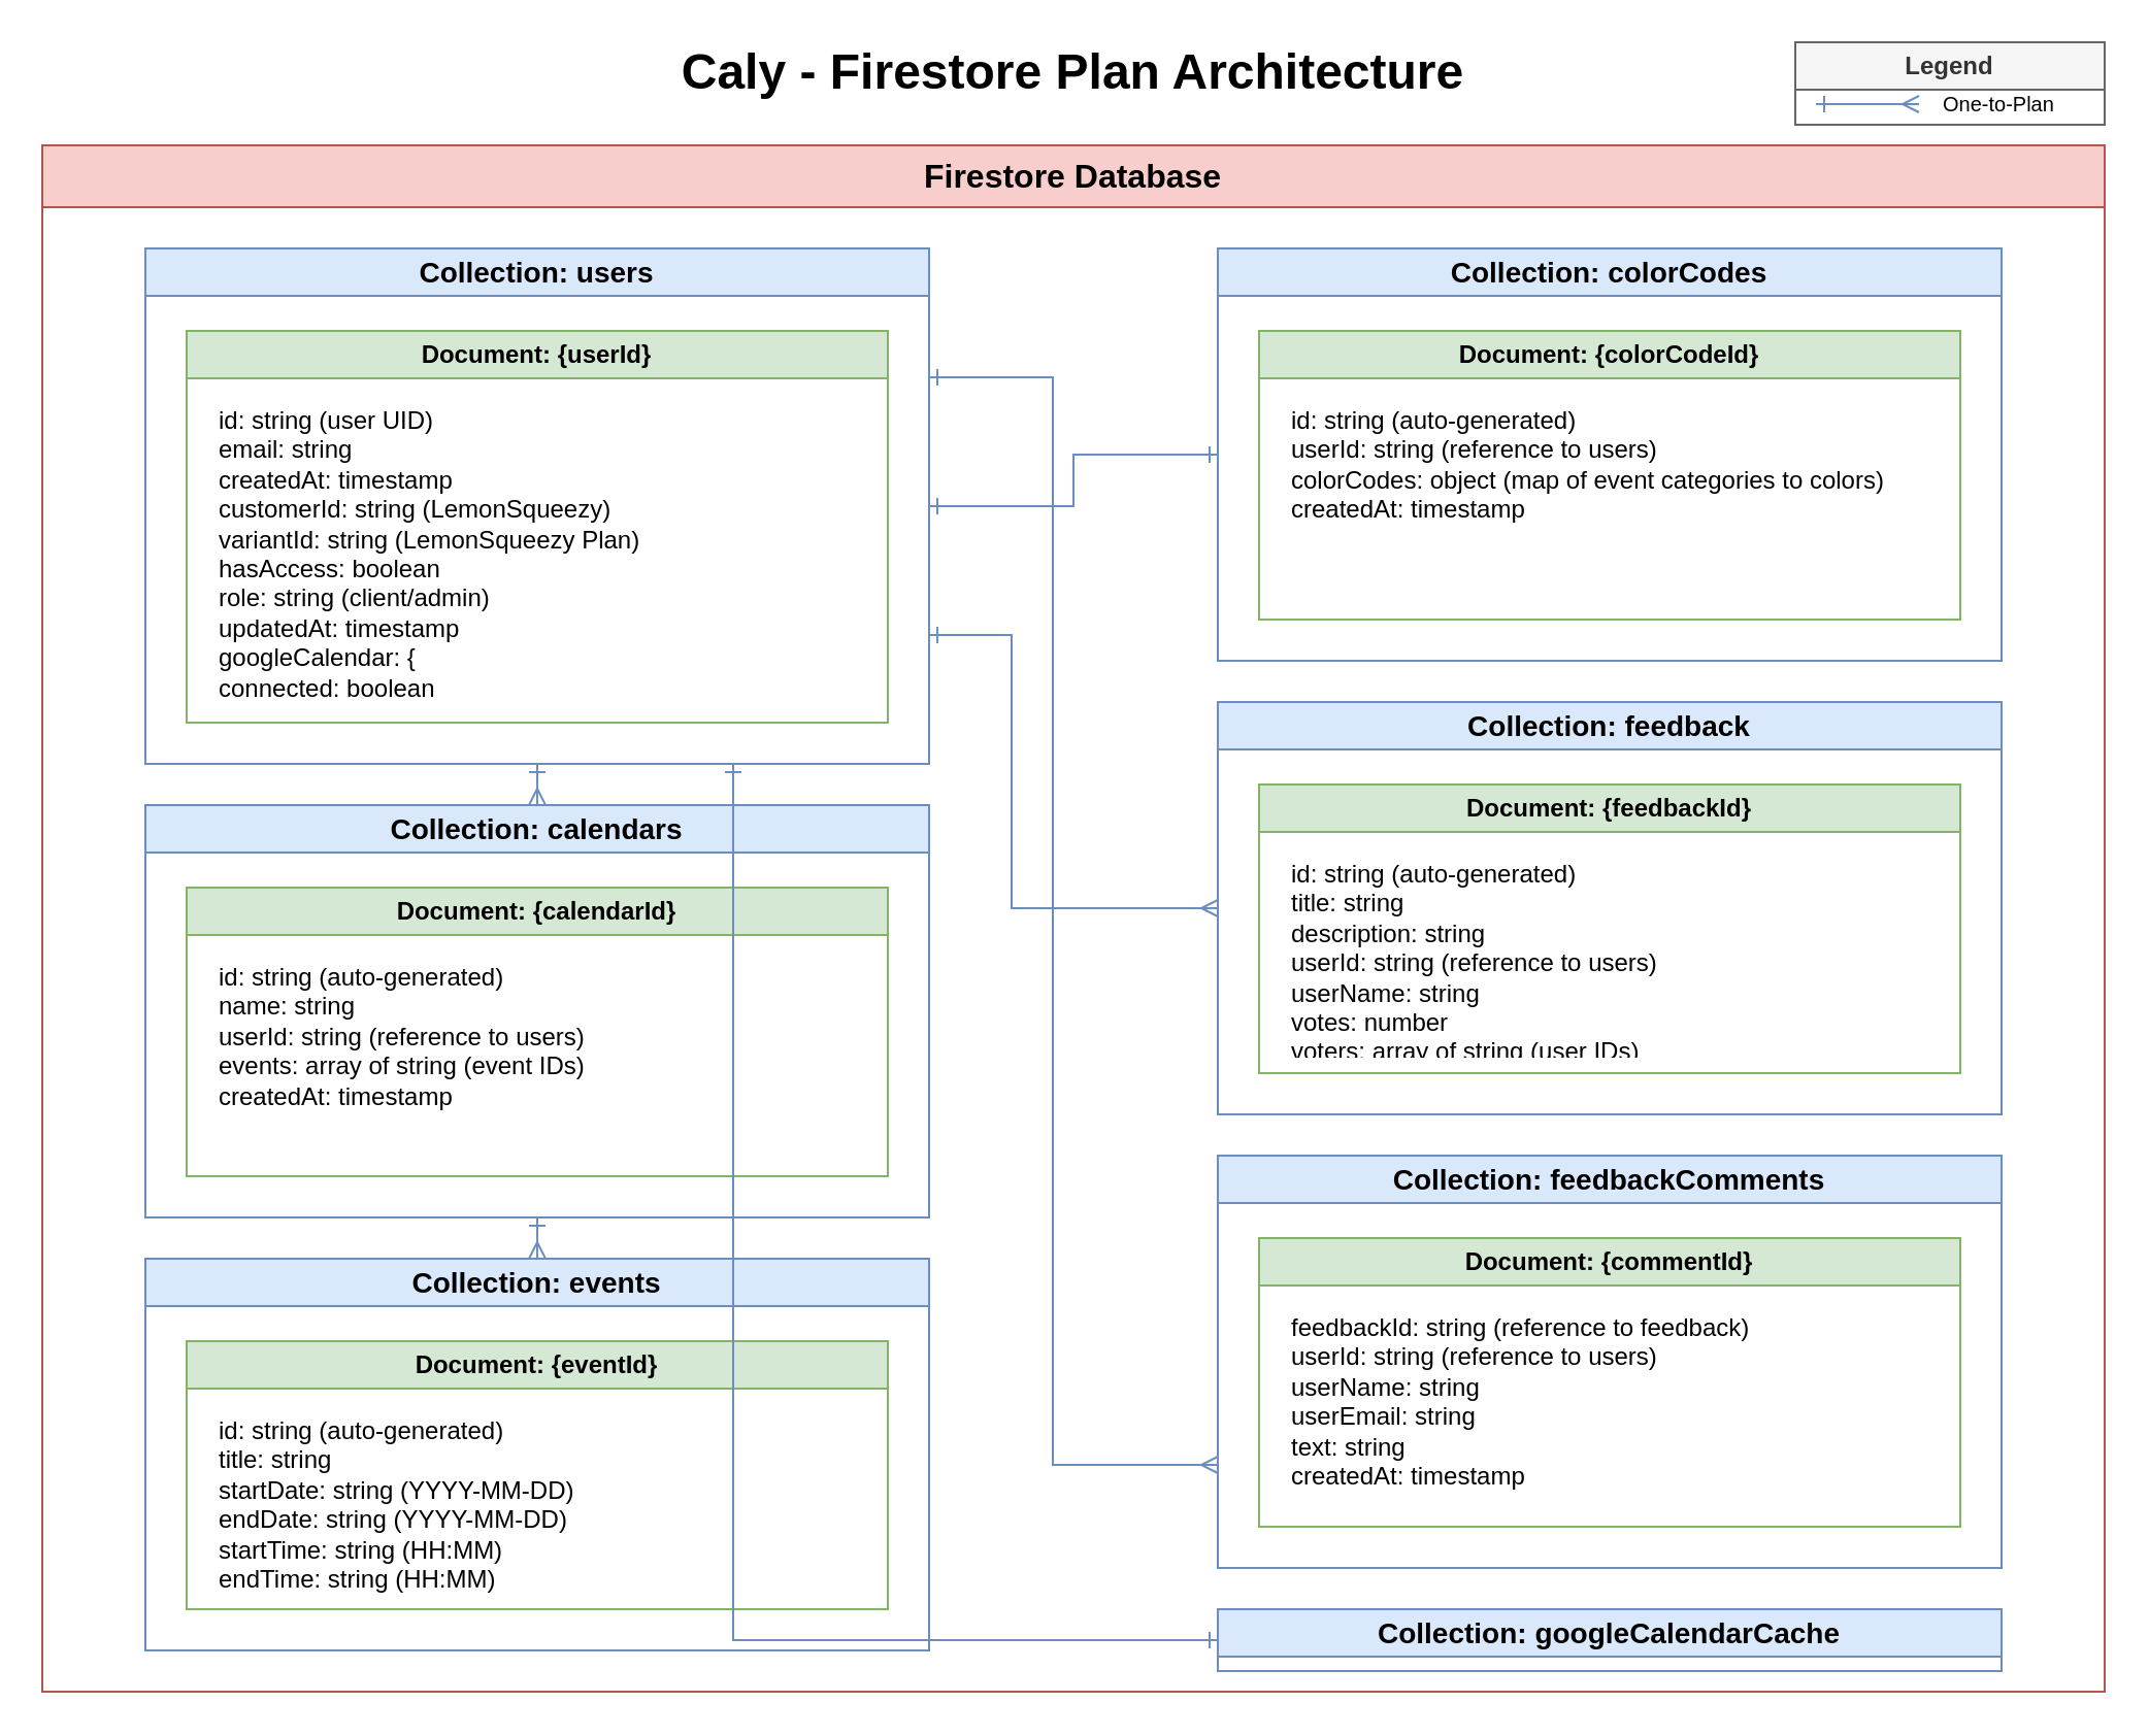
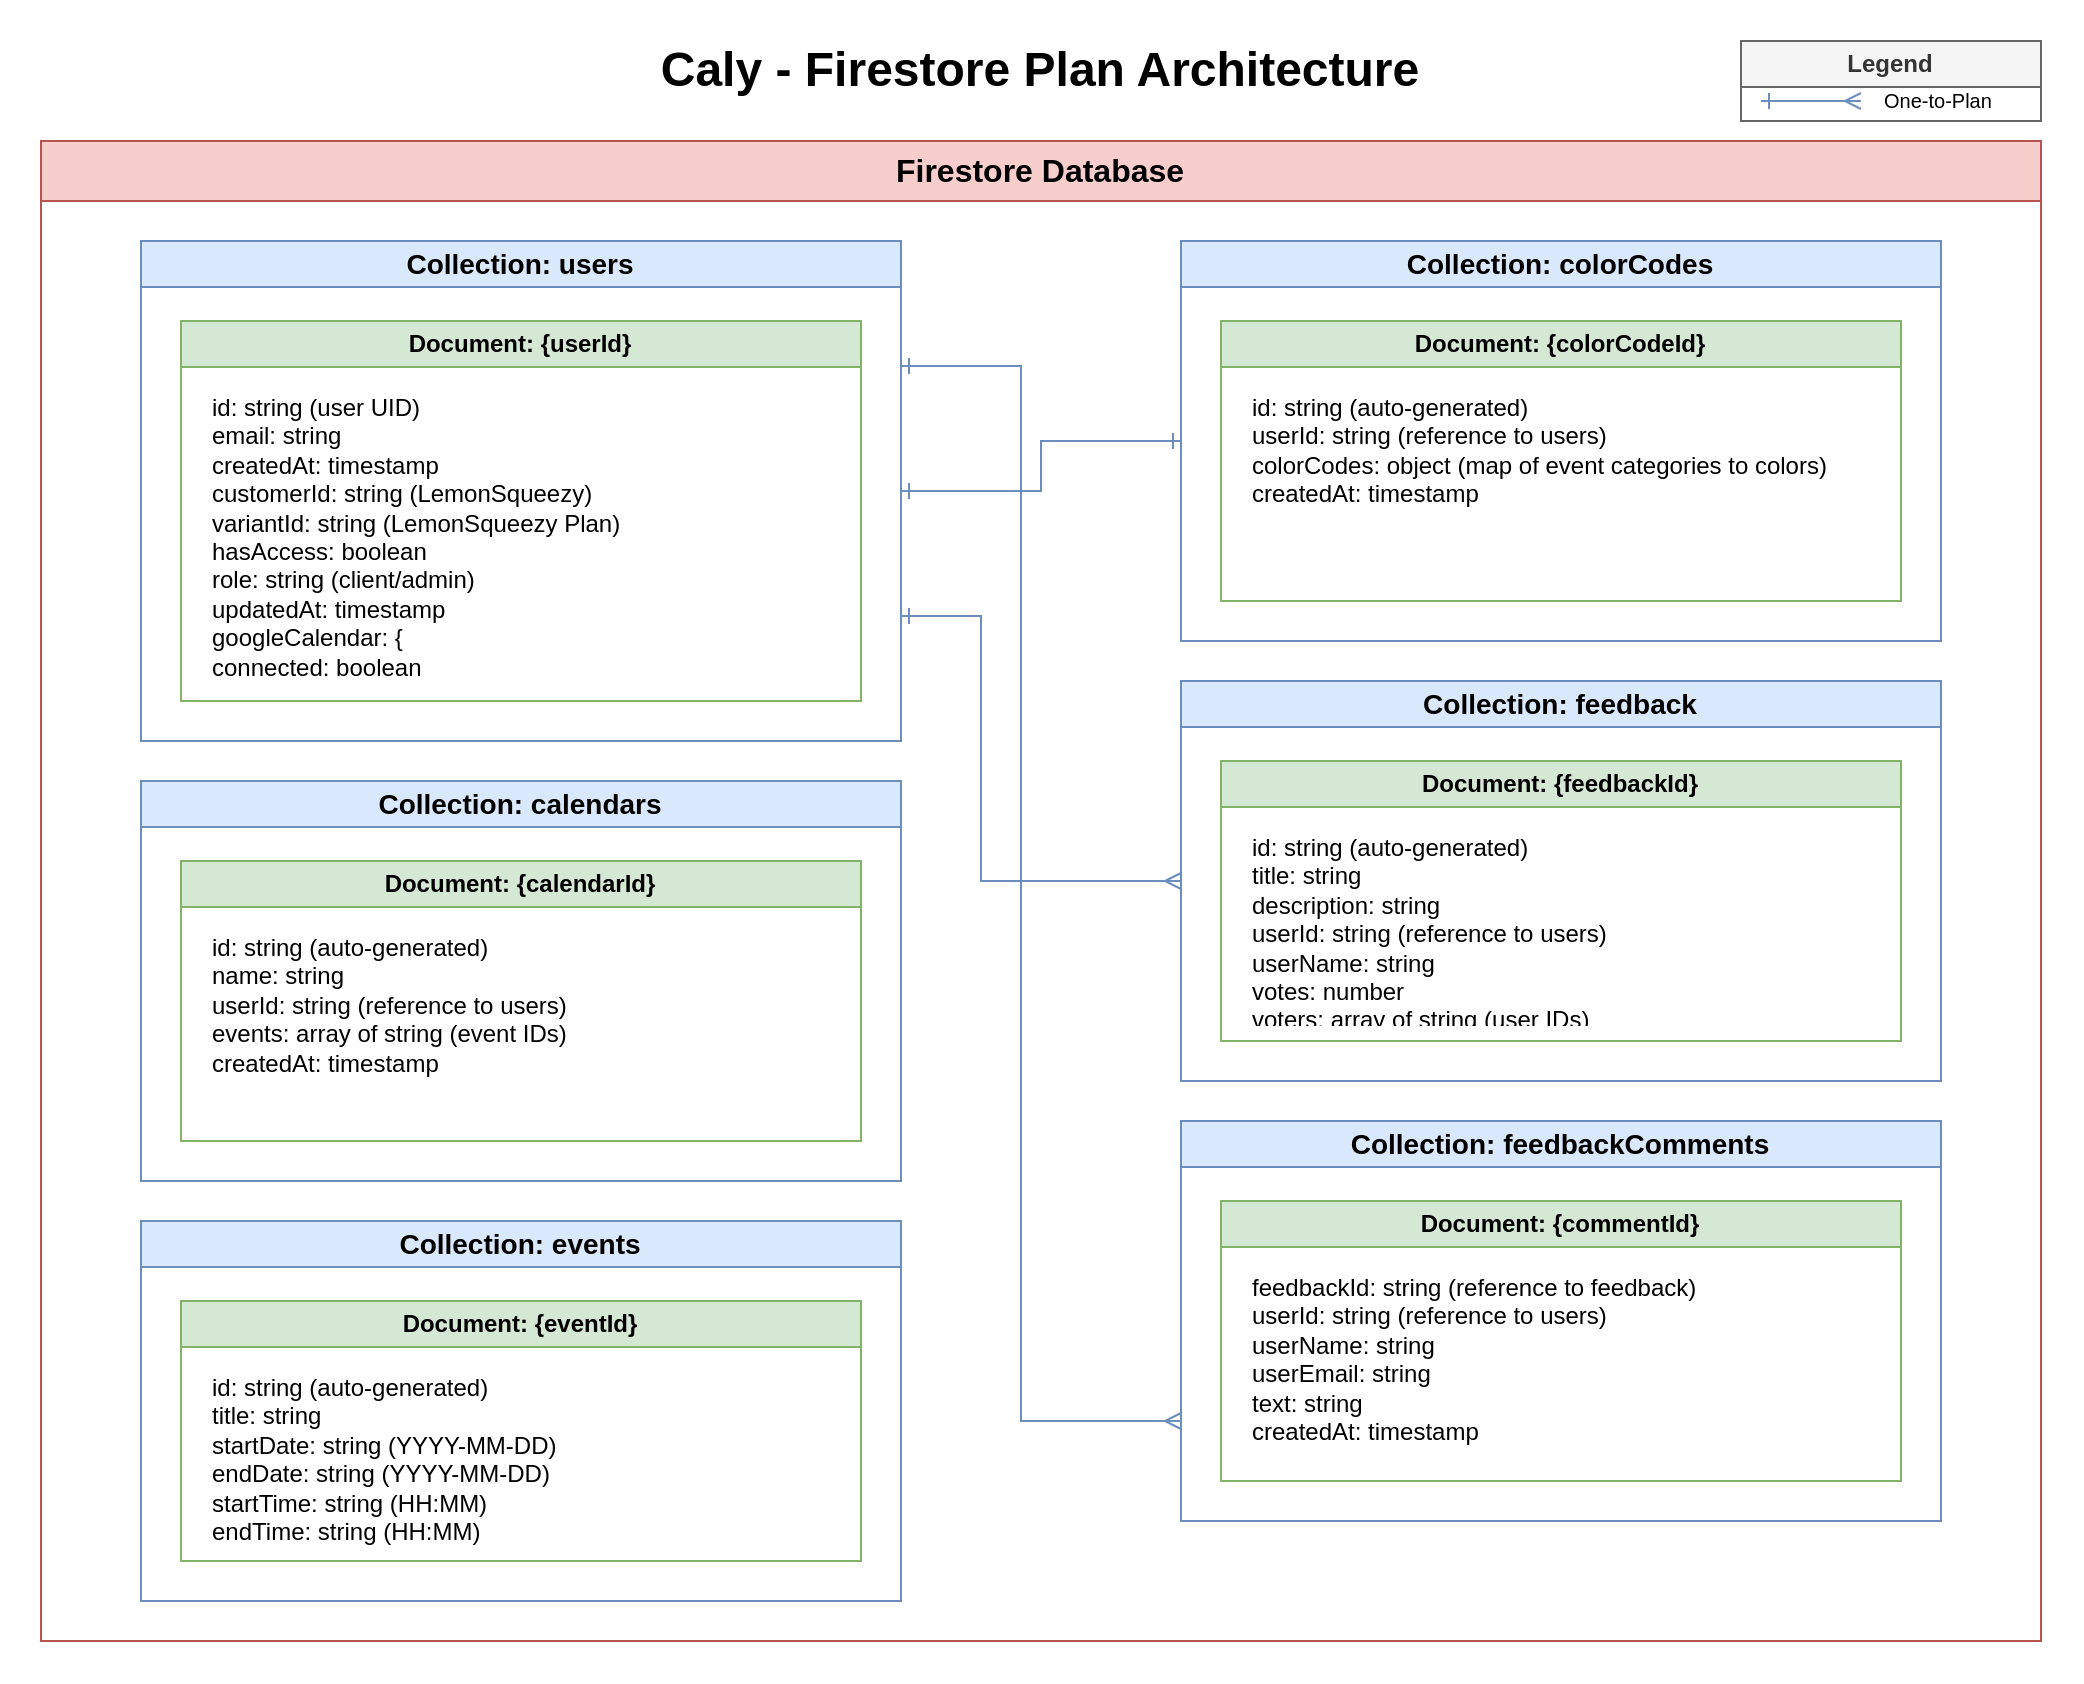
  <mxCell id="0" />
  <mxCell id="1" parent="0" />
  <mxCell id="2" value="Caly - Firestore Plan Architecture" style="text;html=1;strokeColor=none;fillColor=none;align=center;verticalAlign=middle;whiteSpace=wrap;rounded=0;fontSize=24;fontStyle=1" vertex="1" parent="1"><mxGeometry x="170" y="20" width="700" height="30" as="geometry" /></mxCell>
  <mxCell id="3" value="Firestore Database" style="swimlane;whiteSpace=wrap;html=1;fillColor=#f8cecc;strokeColor=#b85450;fontStyle=1;fontSize=16;startSize=30;" vertex="1" parent="1"><mxGeometry x="20" y="70" width="1000" height="750" as="geometry" /></mxCell>
  <mxCell id="4" value="Collection: users" style="swimlane;whiteSpace=wrap;html=1;fillColor=#dae8fc;strokeColor=#6c8ebf;fontStyle=1;fontSize=14;" vertex="1" parent="3"><mxGeometry x="50" y="50" width="380" height="250" as="geometry" /></mxCell>
  <mxCell id="5" value="Document: {userId}" style="swimlane;whiteSpace=wrap;html=1;fillColor=#d5e8d4;strokeColor=#82b366;" vertex="1" parent="4"><mxGeometry x="20" y="40" width="340" height="190" as="geometry" /></mxCell>
  <mxCell id="6" value="id: string (user UID)&#10;email: string&#10;createdAt: timestamp&#10;customerId: string (LemonSqueezy)&#10;variantId: string (LemonSqueezy Plan)&#10;hasAccess: boolean&#10;role: string (client/admin)&#10;updatedAt: timestamp&#10;googleCalendar: {&#10;  connected: boolean&#10;  accessToken: string&#10;  refreshToken: string&#10;}" style="text;strokeColor=none;fillColor=none;align=left;verticalAlign=top;spacingLeft=4;spacingRight=4;overflow=hidden;rotatable=0;points=[[0,0.5],[1,0.5]];portConstraint=eastwest;whiteSpace=wrap;fontSize=12;" vertex="1" parent="5"><mxGeometry x="10" y="30" width="320" height="150" as="geometry" /></mxCell>
  <mxCell id="7" value="Collection: calendars" style="swimlane;whiteSpace=wrap;html=1;fillColor=#dae8fc;strokeColor=#6c8ebf;fontStyle=1;fontSize=14;" vertex="1" parent="3"><mxGeometry x="50" y="320" width="380" height="200" as="geometry" /></mxCell>
  <mxCell id="8" value="Document: {calendarId}" style="swimlane;whiteSpace=wrap;html=1;fillColor=#d5e8d4;strokeColor=#82b366;" vertex="1" parent="7"><mxGeometry x="20" y="40" width="340" height="140" as="geometry" /></mxCell>
  <mxCell id="9" value="id: string (auto-generated)&#10;name: string&#10;userId: string (reference to users)&#10;events: array of string (event IDs)&#10;createdAt: timestamp" style="text;strokeColor=none;fillColor=none;align=left;verticalAlign=top;spacingLeft=4;spacingRight=4;overflow=hidden;rotatable=0;points=[[0,0.5],[1,0.5]];portConstraint=eastwest;whiteSpace=wrap;fontSize=12;" vertex="1" parent="8"><mxGeometry x="10" y="30" width="320" height="100" as="geometry" /></mxCell>
  <mxCell id="10" value="Collection: events" style="swimlane;whiteSpace=wrap;html=1;fillColor=#dae8fc;strokeColor=#6c8ebf;fontStyle=1;fontSize=14;" vertex="1" parent="3"><mxGeometry x="50" y="540" width="380" height="190" as="geometry" /></mxCell>
  <mxCell id="11" value="Document: {eventId}" style="swimlane;whiteSpace=wrap;html=1;fillColor=#d5e8d4;strokeColor=#82b366;" vertex="1" parent="10"><mxGeometry x="20" y="40" width="340" height="130" as="geometry" /></mxCell>
  <mxCell id="12" value="id: string (auto-generated)&#10;title: string&#10;startDate: string (YYYY-MM-DD)&#10;endDate: string (YYYY-MM-DD)&#10;startTime: string (HH:MM)&#10;endTime: string (HH:MM)&#10;color: string (hex color code)&#10;description: string&#10;calendarId: string (reference to calendars)" style="text;strokeColor=none;fillColor=none;align=left;verticalAlign=top;spacingLeft=4;spacingRight=4;overflow=hidden;rotatable=0;points=[[0,0.5],[1,0.5]];portConstraint=eastwest;whiteSpace=wrap;fontSize=12;" vertex="1" parent="11"><mxGeometry x="10" y="30" width="320" height="90" as="geometry" /></mxCell>
  <mxCell id="13" value="Collection: colorCodes" style="swimlane;whiteSpace=wrap;html=1;fillColor=#dae8fc;strokeColor=#6c8ebf;fontStyle=1;fontSize=14;" vertex="1" parent="3"><mxGeometry x="570" y="50" width="380" height="200" as="geometry" /></mxCell>
  <mxCell id="14" value="Document: {colorCodeId}" style="swimlane;whiteSpace=wrap;html=1;fillColor=#d5e8d4;strokeColor=#82b366;" vertex="1" parent="13"><mxGeometry x="20" y="40" width="340" height="140" as="geometry" /></mxCell>
  <mxCell id="15" value="id: string (auto-generated)&#10;userId: string (reference to users)&#10;colorCodes: object (map of event categories to colors)&#10;createdAt: timestamp" style="text;strokeColor=none;fillColor=none;align=left;verticalAlign=top;spacingLeft=4;spacingRight=4;overflow=hidden;rotatable=0;points=[[0,0.5],[1,0.5]];portConstraint=eastwest;whiteSpace=wrap;fontSize=12;" vertex="1" parent="14"><mxGeometry x="10" y="30" width="320" height="100" as="geometry" /></mxCell>
  <mxCell id="16" value="Collection: feedback" style="swimlane;whiteSpace=wrap;html=1;fillColor=#dae8fc;strokeColor=#6c8ebf;fontStyle=1;fontSize=14;" vertex="1" parent="3"><mxGeometry x="570" y="270" width="380" height="200" as="geometry" /></mxCell>
  <mxCell id="17" value="Document: {feedbackId}" style="swimlane;whiteSpace=wrap;html=1;fillColor=#d5e8d4;strokeColor=#82b366;" vertex="1" parent="16"><mxGeometry x="20" y="40" width="340" height="140" as="geometry" /></mxCell>
  <mxCell id="18" value="id: string (auto-generated)&#10;title: string&#10;description: string&#10;userId: string (reference to users)&#10;userName: string&#10;votes: number&#10;voters: array of string (user IDs)&#10;commentCount: number&#10;handled: boolean&#10;createdAt: timestamp" style="text;strokeColor=none;fillColor=none;align=left;verticalAlign=top;spacingLeft=4;spacingRight=4;overflow=hidden;rotatable=0;points=[[0,0.5],[1,0.5]];portConstraint=eastwest;whiteSpace=wrap;fontSize=12;" vertex="1" parent="17"><mxGeometry x="10" y="30" width="320" height="100" as="geometry" /></mxCell>
  <mxCell id="19" value="Collection: feedbackComments" style="swimlane;whiteSpace=wrap;html=1;fillColor=#dae8fc;strokeColor=#6c8ebf;fontStyle=1;fontSize=14;" vertex="1" parent="3"><mxGeometry x="570" y="490" width="380" height="200" as="geometry" /></mxCell>
  <mxCell id="20" value="Document: {commentId}" style="swimlane;whiteSpace=wrap;html=1;fillColor=#d5e8d4;strokeColor=#82b366;" vertex="1" parent="19"><mxGeometry x="20" y="40" width="340" height="140" as="geometry" /></mxCell>
  <mxCell id="21" value="feedbackId: string (reference to feedback)&#10;userId: string (reference to users)&#10;userName: string&#10;userEmail: string&#10;text: string&#10;createdAt: timestamp" style="text;strokeColor=none;fillColor=none;align=left;verticalAlign=top;spacingLeft=4;spacingRight=4;overflow=hidden;rotatable=0;points=[[0,0.5],[1,0.5]];portConstraint=eastwest;whiteSpace=wrap;fontSize=12;" vertex="1" parent="20"><mxGeometry x="10" y="30" width="320" height="100" as="geometry" /></mxCell>
- <mxCell id="22" value="Collection: googleCalendarCache" style="swimlane;whiteSpace=wrap;html=1;fillColor=#dae8fc;strokeColor=#6c8ebf;fontStyle=1;fontSize=14;" vertex="1" parent="3"><mxGeometry x="570" y="710" width="380" height="30" as="geometry" /></mxCell>
- <mxCell id="23" style="edgeStyle=orthogonalEdgeStyle;rounded=0;orthogonalLoop=1;jettySize=auto;html=1;exitX=0.5;exitY=1;exitDx=0;exitDy=0;entryX=0.5;entryY=0;entryDx=0;entryDy=0;endArrow=ERmany;endFill=0;startArrow=ERone;startFill=0;strokeWidth=1;fillColor=#dae8fc;strokeColor=#6c8ebf;" edge="1" parent="3" source="4" target="7"><mxGeometry relative="1" as="geometry" /></mxCell>
- <mxCell id="24" style="edgeStyle=orthogonalEdgeStyle;rounded=0;orthogonalLoop=1;jettySize=auto;html=1;exitX=0.5;exitY=1;exitDx=0;exitDy=0;entryX=0.5;entryY=0;entryDx=0;entryDy=0;endArrow=ERmany;endFill=0;startArrow=ERone;startFill=0;strokeWidth=1;fillColor=#dae8fc;strokeColor=#6c8ebf;" edge="1" parent="3" source="7" target="10"><mxGeometry relative="1" as="geometry" /></mxCell>
  <mxCell id="25" style="edgeStyle=orthogonalEdgeStyle;rounded=0;orthogonalLoop=1;jettySize=auto;html=1;exitX=1;exitY=0.5;exitDx=0;exitDy=0;entryX=0;entryY=0.5;entryDx=0;entryDy=0;endArrow=ERone;endFill=0;startArrow=ERone;startFill=0;strokeWidth=1;fillColor=#dae8fc;strokeColor=#6c8ebf;" edge="1" parent="3" source="4" target="13"><mxGeometry relative="1" as="geometry" /></mxCell>
  <mxCell id="26" style="edgeStyle=orthogonalEdgeStyle;rounded=0;orthogonalLoop=1;jettySize=auto;html=1;exitX=1;exitY=0.75;exitDx=0;exitDy=0;entryX=0;entryY=0.5;entryDx=0;entryDy=0;endArrow=ERmany;endFill=0;startArrow=ERone;startFill=0;strokeWidth=1;fillColor=#dae8fc;strokeColor=#6c8ebf;" edge="1" parent="3" source="4" target="16"><mxGeometry relative="1" as="geometry"><Array as="points"><mxPoint x="470" y="238" /><mxPoint x="470" y="370" /></Array></mxGeometry></mxCell>
  <mxCell id="27" style="edgeStyle=orthogonalEdgeStyle;rounded=0;orthogonalLoop=1;jettySize=auto;html=1;exitX=1;exitY=0.25;exitDx=0;exitDy=0;entryX=0;entryY=0.75;entryDx=0;entryDy=0;endArrow=ERmany;endFill=0;startArrow=ERone;startFill=0;strokeWidth=1;fillColor=#dae8fc;strokeColor=#6c8ebf;" edge="1" parent="3" source="4" target="19"><mxGeometry relative="1" as="geometry"><Array as="points"><mxPoint x="490" y="113" /><mxPoint x="490" y="640" /></Array></mxGeometry></mxCell>
- <mxCell id="28" style="edgeStyle=orthogonalEdgeStyle;rounded=0;orthogonalLoop=1;jettySize=auto;html=1;exitX=0.75;exitY=1;exitDx=0;exitDy=0;entryX=0;entryY=0.5;entryDx=0;entryDy=0;endArrow=ERone;endFill=0;startArrow=ERone;startFill=0;strokeWidth=1;fillColor=#dae8fc;strokeColor=#6c8ebf;" edge="1" parent="3" source="4" target="22"><mxGeometry relative="1" as="geometry"><Array as="points"><mxPoint x="335" y="725" /></Array></mxGeometry></mxCell>
  <mxCell id="29" value="Legend" style="swimlane;whiteSpace=wrap;html=1;fillColor=#f5f5f5;strokeColor=#666666;fontStyle=1;fontSize=12;fontColor=#333333;" vertex="1" parent="1"><mxGeometry x="870" y="20" width="150" height="40" as="geometry" /></mxCell>
  <mxCell id="30" value="One-to-Plan" style="text;html=1;strokeColor=none;fillColor=none;align=left;verticalAlign=middle;whiteSpace=wrap;rounded=0;fontSize=10;" vertex="1" parent="1"><mxGeometry x="940" y="40" width="80" height="20" as="geometry" /></mxCell>
  <mxCell id="31" style="edgeStyle=orthogonalEdgeStyle;rounded=0;orthogonalLoop=1;jettySize=auto;html=1;endArrow=ERmany;endFill=0;startArrow=ERone;startFill=0;strokeWidth=1;fillColor=#dae8fc;strokeColor=#6c8ebf;" edge="1" parent="1"><mxGeometry relative="1" as="geometry"><mxPoint x="880" y="50" as="sourcePoint" /><mxPoint x="930" y="50" as="targetPoint" /></mxGeometry></mxCell>
